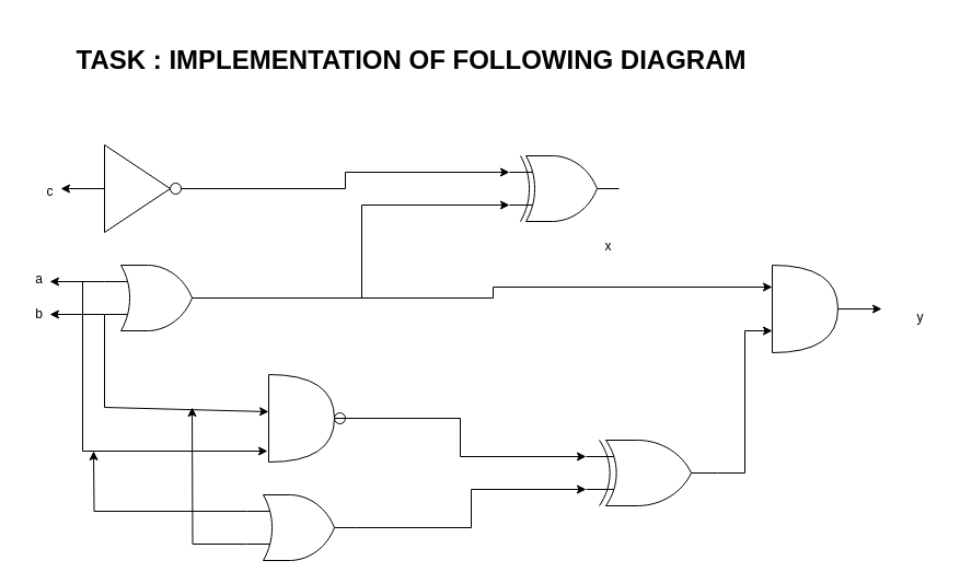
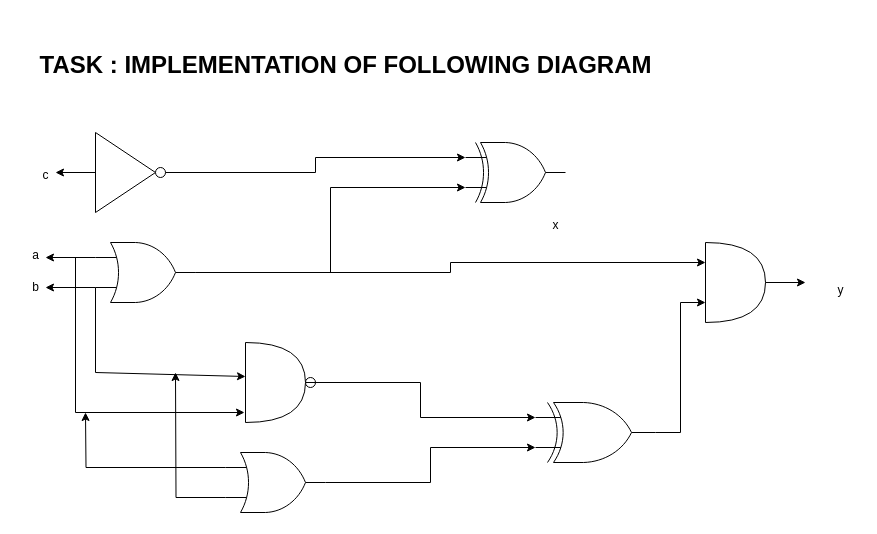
  <mxCell id="0" />
  <mxCell id="1" parent="0" />
  <mxCell id="2" value="" style="triangle;whiteSpace=wrap;html=1;" vertex="1" parent="1"><mxGeometry x="95" y="132" width="60" height="80" as="geometry" /></mxCell>
  <mxCell id="3" value="" style="endArrow=classic;html=1;rounded=0;exitX=0;exitY=0.5;exitDx=0;exitDy=0;" edge="1" parent="1" source="2"><mxGeometry width="50" height="50" relative="1" as="geometry"><mxPoint x="15" y="212" as="sourcePoint" /><mxPoint x="55" y="172" as="targetPoint" /></mxGeometry></mxCell>
  <mxCell id="4" value="" style="ellipse;whiteSpace=wrap;html=1;aspect=fixed;" vertex="1" parent="1"><mxGeometry x="155" y="167" width="10" height="10" as="geometry" /></mxCell>
  <mxCell id="5" value="" style="verticalLabelPosition=bottom;shadow=0;dashed=0;align=center;html=1;verticalAlign=top;shape=mxgraph.electrical.logic_gates.logic_gate;operation=or;" vertex="1" parent="1"><mxGeometry x="95" y="242" width="100" height="60" as="geometry" /></mxCell>
  <mxCell id="6" value="" style="verticalLabelPosition=bottom;shadow=0;dashed=0;align=center;html=1;verticalAlign=top;shape=mxgraph.electrical.logic_gates.logic_gate;operation=xor;" vertex="1" parent="1"><mxGeometry x="465" y="142" width="100" height="60" as="geometry" /></mxCell>
  <mxCell id="7" style="edgeStyle=orthogonalEdgeStyle;rounded=0;orthogonalLoop=1;jettySize=auto;html=1;exitX=1;exitY=0.5;exitDx=0;exitDy=0;entryX=0;entryY=0.25;entryDx=0;entryDy=0;entryPerimeter=0;" edge="1" parent="1" source="4" target="6"><mxGeometry relative="1" as="geometry" /></mxCell>
  <mxCell id="8" style="edgeStyle=orthogonalEdgeStyle;rounded=0;orthogonalLoop=1;jettySize=auto;html=1;exitX=1;exitY=0.5;exitDx=0;exitDy=0;exitPerimeter=0;entryX=0;entryY=0.25;entryDx=0;entryDy=0;entryPerimeter=0;" edge="1" parent="1" source="5" target="10"><mxGeometry relative="1" as="geometry"><mxPoint x="565" y="272" as="targetPoint" /></mxGeometry></mxCell>
  <mxCell id="9" style="edgeStyle=orthogonalEdgeStyle;rounded=0;orthogonalLoop=1;jettySize=auto;html=1;exitX=1;exitY=0.5;exitDx=0;exitDy=0;exitPerimeter=0;entryX=0;entryY=0.75;entryDx=0;entryDy=0;entryPerimeter=0;" edge="1" parent="1" source="5" target="6"><mxGeometry relative="1" as="geometry" /></mxCell>
  <mxCell id="10" value="" style="shape=or;whiteSpace=wrap;html=1;" vertex="1" parent="1"><mxGeometry x="705" y="242" width="60" height="80" as="geometry" /></mxCell>
  <mxCell id="11" value="" style="verticalLabelPosition=bottom;shadow=0;dashed=0;align=center;html=1;verticalAlign=top;shape=mxgraph.electrical.logic_gates.logic_gate;operation=xor;" vertex="1" parent="1"><mxGeometry x="535" y="402" width="120" height="60" as="geometry" /></mxCell>
  <mxCell id="12" style="edgeStyle=orthogonalEdgeStyle;rounded=0;orthogonalLoop=1;jettySize=auto;html=1;entryX=0;entryY=0.75;entryDx=0;entryDy=0;entryPerimeter=0;" edge="1" parent="1" source="11" target="10"><mxGeometry relative="1" as="geometry" /></mxCell>
  <mxCell id="13" value="" style="shape=or;whiteSpace=wrap;html=1;" vertex="1" parent="1"><mxGeometry x="245" y="342" width="60" height="80" as="geometry" /></mxCell>
  <mxCell id="14" value="" style="endArrow=classic;html=1;rounded=0;exitX=0;exitY=0.25;exitDx=0;exitDy=0;exitPerimeter=0;" edge="1" parent="1" source="5"><mxGeometry width="50" height="50" relative="1" as="geometry"><mxPoint x="425" y="282" as="sourcePoint" /><mxPoint x="45" y="257" as="targetPoint" /></mxGeometry></mxCell>
  <mxCell id="15" value="" style="endArrow=classic;html=1;rounded=0;exitX=0;exitY=0.75;exitDx=0;exitDy=0;exitPerimeter=0;" edge="1" parent="1" source="5"><mxGeometry width="50" height="50" relative="1" as="geometry"><mxPoint x="425" y="282" as="sourcePoint" /><mxPoint x="45" y="287" as="targetPoint" /></mxGeometry></mxCell>
  <mxCell id="16" value="" style="endArrow=classic;html=1;rounded=0;exitX=0;exitY=0.75;exitDx=0;exitDy=0;exitPerimeter=0;" edge="1" parent="1" source="5"><mxGeometry width="50" height="50" relative="1" as="geometry"><mxPoint x="75" y="292" as="sourcePoint" /><mxPoint x="245" y="376" as="targetPoint" /><Array as="points"><mxPoint x="95" y="372" /></Array></mxGeometry></mxCell>
  <mxCell id="17" value="" style="endArrow=classic;html=1;rounded=0;entryX=-0.017;entryY=0.875;entryDx=0;entryDy=0;entryPerimeter=0;" edge="1" parent="1" target="13"><mxGeometry width="50" height="50" relative="1" as="geometry"><mxPoint x="75" y="257" as="sourcePoint" /><mxPoint x="475" y="252" as="targetPoint" /><Array as="points"><mxPoint x="75" y="412" /></Array></mxGeometry></mxCell>
  <mxCell id="18" value="" style="ellipse;whiteSpace=wrap;html=1;aspect=fixed;" vertex="1" parent="1"><mxGeometry x="305" y="377" width="10" height="10" as="geometry" /></mxCell>
  <mxCell id="19" style="edgeStyle=orthogonalEdgeStyle;rounded=0;orthogonalLoop=1;jettySize=auto;html=1;exitX=0;exitY=0.25;exitDx=0;exitDy=0;exitPerimeter=0;" edge="1" parent="1" source="21"><mxGeometry relative="1" as="geometry"><mxPoint x="85" y="412" as="targetPoint" /></mxGeometry></mxCell>
  <mxCell id="20" style="edgeStyle=orthogonalEdgeStyle;rounded=0;orthogonalLoop=1;jettySize=auto;html=1;exitX=0;exitY=0.75;exitDx=0;exitDy=0;exitPerimeter=0;" edge="1" parent="1" source="21"><mxGeometry relative="1" as="geometry"><mxPoint x="175" y="372" as="targetPoint" /></mxGeometry></mxCell>
  <mxCell id="21" value="" style="verticalLabelPosition=bottom;shadow=0;dashed=0;align=center;html=1;verticalAlign=top;shape=mxgraph.electrical.logic_gates.logic_gate;operation=or;" vertex="1" parent="1"><mxGeometry x="225" y="452" width="100" height="60" as="geometry" /></mxCell>
  <mxCell id="22" style="edgeStyle=orthogonalEdgeStyle;rounded=0;orthogonalLoop=1;jettySize=auto;html=1;entryX=0;entryY=0.75;entryDx=0;entryDy=0;entryPerimeter=0;" edge="1" parent="1" source="21" target="11"><mxGeometry relative="1" as="geometry" /></mxCell>
  <mxCell id="23" style="edgeStyle=orthogonalEdgeStyle;rounded=0;orthogonalLoop=1;jettySize=auto;html=1;entryX=0;entryY=0.25;entryDx=0;entryDy=0;entryPerimeter=0;" edge="1" parent="1" source="13" target="11"><mxGeometry relative="1" as="geometry" /></mxCell>
- <mxCell id="24" value="&lt;h1&gt;TASK : IMPLEMENTATION OF FOLLOWING DIAGRAM&lt;/h1&gt;" style="text;html=1;align=center;verticalAlign=middle;resizable=0;points=[];autosize=1;strokeColor=none;fillColor=none;" vertex="1" parent="1"><mxGeometry x="55" y="20" width="640" height="70" as="geometry" /></mxCell>
+ <mxCell id="24" value="&lt;h1&gt;TASK : IMPLEMENTATION OF FOLLOWING DIAGRAM&lt;/h1&gt;" style="text;html=1;align=center;verticalAlign=middle;resizable=0;points=[];autosize=1;strokeColor=none;fillColor=none;" vertex="1" parent="1"><mxGeometry x="25" y="30" width="640" height="70" as="geometry" /></mxCell>
  <mxCell id="25" value="c" style="text;html=1;align=center;verticalAlign=middle;resizable=0;points=[];autosize=1;strokeColor=none;fillColor=none;" vertex="1" parent="1"><mxGeometry x="30" y="160" width="30" height="30" as="geometry" /></mxCell>
  <mxCell id="26" value="a" style="text;html=1;align=center;verticalAlign=middle;resizable=0;points=[];autosize=1;strokeColor=none;fillColor=none;" vertex="1" parent="1"><mxGeometry x="20" y="240" width="30" height="30" as="geometry" /></mxCell>
  <mxCell id="27" value="b" style="text;html=1;align=center;verticalAlign=middle;resizable=0;points=[];autosize=1;strokeColor=none;fillColor=none;" vertex="1" parent="1"><mxGeometry x="20" y="272" width="30" height="30" as="geometry" /></mxCell>
  <mxCell id="28" value="x" style="text;html=1;align=center;verticalAlign=middle;resizable=0;points=[];autosize=1;strokeColor=none;fillColor=none;" vertex="1" parent="1"><mxGeometry x="540" y="210" width="30" height="30" as="geometry" /></mxCell>
  <mxCell id="29" value="" style="endArrow=classic;html=1;rounded=0;exitX=1;exitY=0.5;exitDx=0;exitDy=0;exitPerimeter=0;" edge="1" parent="1" source="10"><mxGeometry width="50" height="50" relative="1" as="geometry"><mxPoint x="425" y="292" as="sourcePoint" /><mxPoint x="805" y="282" as="targetPoint" /></mxGeometry></mxCell>
  <mxCell id="30" value="y" style="text;html=1;align=center;verticalAlign=middle;resizable=0;points=[];autosize=1;strokeColor=none;fillColor=none;" vertex="1" parent="1"><mxGeometry x="825" y="275" width="30" height="30" as="geometry" /></mxCell>
